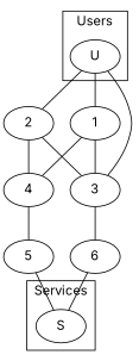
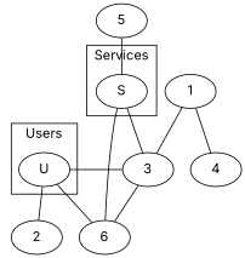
  graph {
    fontname=Inter
    rankdir=TB
    node [fontname=Inter]
    edge [fontname=Inter]
    U
    S
    1
    2
    3
    4
    5
    6
    subgraph sub_1 {
      cluster=true
      label=Users
      U
    }
    subgraph sub_2 {
      cluster=true
      label=Services
      S
    }
    subgraph sub_3 {
      label="Mixnet Nodes"
      1
      2
      3
      4
      5
      6
    }
-   U -- 1
+   U -- 6
    U -- 2
    1 -- 3
    1 -- 4
-   2 -- 3
-   2 -- 4
+   S -- 3
    3 -- U
    3 -- 6
-   4 -- 5
    5 -- S
    6 -- S
  }
